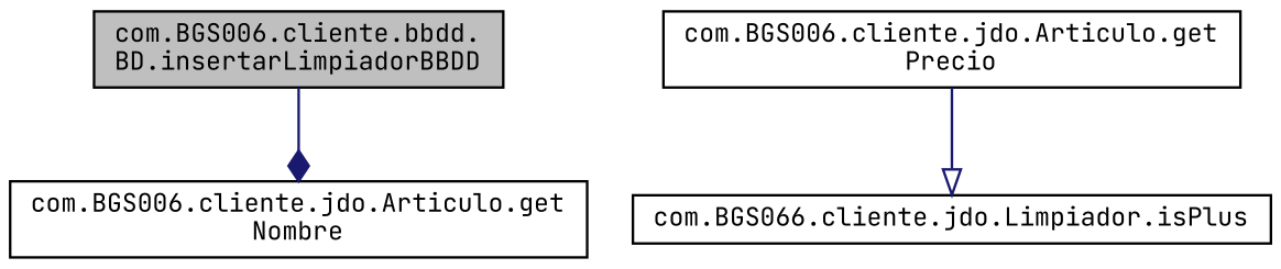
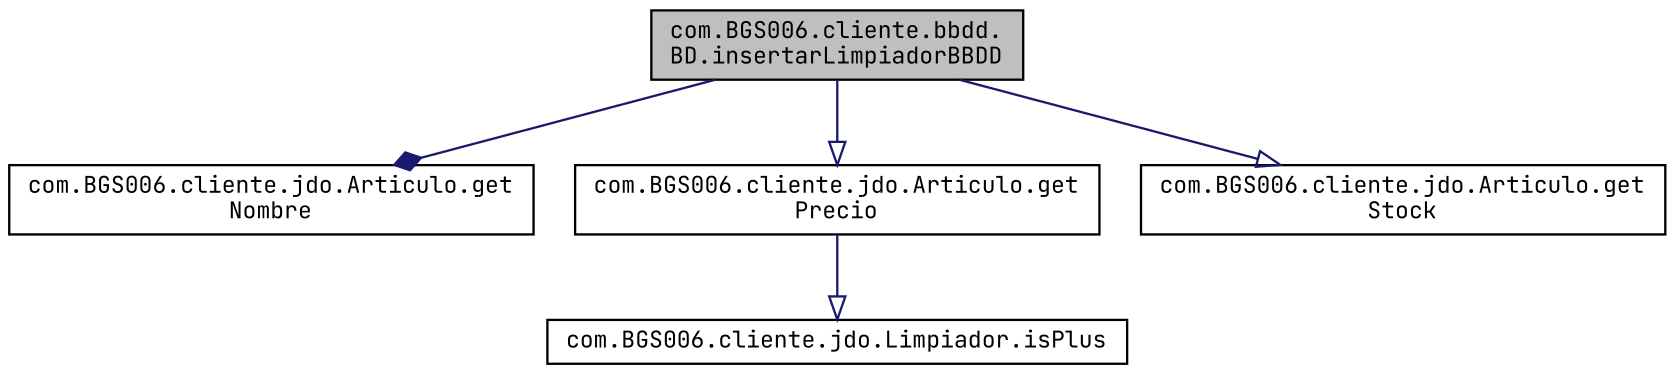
  digraph {
    fontname="JetBrains Mono"
    rankdir=TB
    node [color=black fillcolor=white fontname="JetBrains Mono" fontsize=10 shape=record style=filled]
    edge [arrowhead=onormal color=midnightblue fontname="JetBrains Mono" fontsize=10 labelfontname=Helvetica labelfontsize=10 style=solid]
    n1 [fillcolor=grey75 fontcolor=black height=0.2 label="com.BGS006.cliente.bbdd.\lBD.insertarLimpiadorBBDD" width=0.4]
    n2 [height=0.2 label="com.BGS006.cliente.jdo.Articulo.get\lNombre" width=0.4]
    n3 [height=0.2 label="com.BGS006.cliente.jdo.Articulo.get\lPrecio" width=0.4]
-   n5 [height=0.2 label="com.BGS066.cliente.jdo.Limpiador.isPlus" width=0.4]
+   n4 [height=0.2 label="com.BGS006.cliente.jdo.Articulo.get\lStock" width=0.4]
+   n5 [height=0.2 label="com.BGS006.cliente.jdo.Limpiador.isPlus" width=0.4]
    n1 -> n2 [arrowhead=diamond]
+   n1 -> n3
+   n1 -> n4
    n3 -> n5
  }
